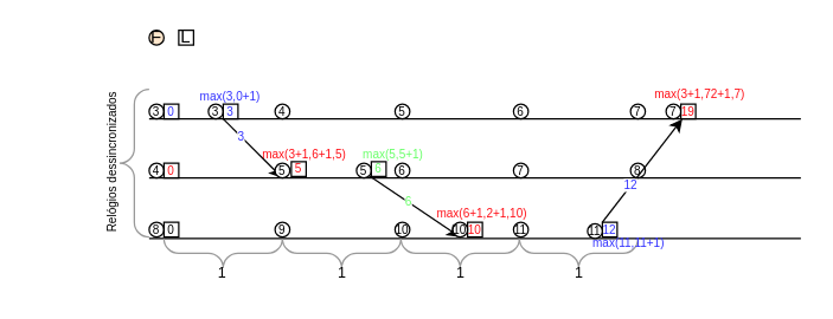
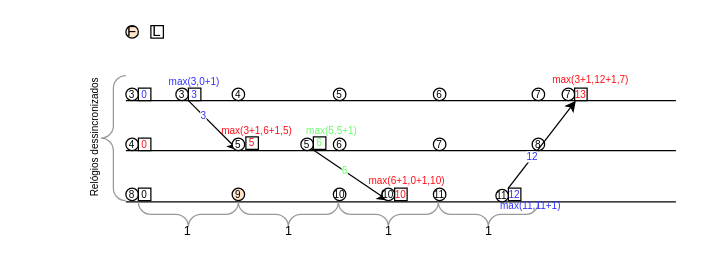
  <mxCell id="0" />
  <mxCell id="1" parent="0" />
  <mxCell id="2" value="" style="endArrow=none;html=1;fontSize=8;" edge="1" parent="1"><mxGeometry width="50" height="50" relative="1" as="geometry"><mxPoint x="100" y="80" as="sourcePoint" /><mxPoint x="540" y="80" as="targetPoint" /></mxGeometry></mxCell>
  <mxCell id="3" value="" style="endArrow=none;html=1;fontSize=8;" edge="1" parent="1"><mxGeometry width="50" height="50" relative="1" as="geometry"><mxPoint x="100" y="120" as="sourcePoint" /><mxPoint x="540" y="120" as="targetPoint" /></mxGeometry></mxCell>
  <mxCell id="4" value="" style="endArrow=none;html=1;fontSize=8;" edge="1" parent="1"><mxGeometry width="50" height="50" relative="1" as="geometry"><mxPoint x="100" y="161" as="sourcePoint" /><mxPoint x="540" y="161" as="targetPoint" /></mxGeometry></mxCell>
  <mxCell id="5" value="F" style="ellipse;whiteSpace=wrap;html=1;aspect=fixed;fillColor=#ffe6cc;" vertex="1" parent="1"><mxGeometry x="100" y="20" width="10" height="10" as="geometry" /></mxCell>
  <mxCell id="6" value="L" style="whiteSpace=wrap;html=1;aspect=fixed;" vertex="1" parent="1"><mxGeometry x="120" y="20" width="10" height="10" as="geometry" /></mxCell>
  <mxCell id="7" value="3" style="ellipse;whiteSpace=wrap;html=1;aspect=fixed;fontSize=8;" vertex="1" parent="1"><mxGeometry x="100" y="70" width="10" height="10" as="geometry" /></mxCell>
  <mxCell id="8" value="&lt;font color=&quot;#3333ff&quot; style=&quot;font-size: 8px;&quot;&gt;0&lt;/font&gt;" style="whiteSpace=wrap;html=1;aspect=fixed;fontSize=8;" vertex="1" parent="1"><mxGeometry x="110" y="70" width="10" height="10" as="geometry" /></mxCell>
  <mxCell id="9" value="" style="endArrow=classic;html=1;entryX=0.5;entryY=1;entryDx=0;entryDy=0;fontSize=8;" edge="1" parent="1" target="17"><mxGeometry width="50" height="50" relative="1" as="geometry"><mxPoint x="150" y="80" as="sourcePoint" /><mxPoint x="180" y="120" as="targetPoint" /></mxGeometry></mxCell>
  <mxCell id="10" value="&lt;font color=&quot;#3333ff&quot; style=&quot;font-size: 8px;&quot;&gt;3&lt;/font&gt;" style="edgeLabel;html=1;align=center;verticalAlign=middle;resizable=0;points=[];fontSize=8;fontColor=#FF0F17;" vertex="1" connectable="0" parent="9"><mxGeometry x="-0.437" relative="1" as="geometry"><mxPoint as="offset" /></mxGeometry></mxCell>
  <mxCell id="11" value="4" style="ellipse;whiteSpace=wrap;html=1;aspect=fixed;fontSize=8;" vertex="1" parent="1"><mxGeometry x="100" y="110" width="10" height="10" as="geometry" /></mxCell>
  <mxCell id="12" value="&lt;font color=&quot;#ff0f17&quot; style=&quot;font-size: 8px;&quot;&gt;0&lt;/font&gt;" style="whiteSpace=wrap;html=1;aspect=fixed;fontSize=8;" vertex="1" parent="1"><mxGeometry x="110" y="110" width="10" height="10" as="geometry" /></mxCell>
  <mxCell id="13" value="8" style="ellipse;whiteSpace=wrap;html=1;aspect=fixed;fontSize=8;" vertex="1" parent="1"><mxGeometry x="100" y="150" width="10" height="10" as="geometry" /></mxCell>
  <mxCell id="14" value="0" style="whiteSpace=wrap;html=1;aspect=fixed;fontSize=8;" vertex="1" parent="1"><mxGeometry x="110" y="150" width="10" height="10" as="geometry" /></mxCell>
  <mxCell id="15" value="" style="labelPosition=right;align=left;strokeWidth=1;shape=mxgraph.mockup.markup.curlyBrace;html=1;shadow=0;dashed=0;strokeColor=#999999;direction=north;fontSize=8;" vertex="1" parent="1"><mxGeometry x="80" y="60" width="20" height="100" as="geometry" /></mxCell>
  <mxCell id="16" value="Relógios dessincronizados" style="text;html=1;align=center;verticalAlign=middle;resizable=0;points=[];autosize=1;rotation=-90;fontSize=8;" vertex="1" parent="1"><mxGeometry x="20" y="100" width="110" height="20" as="geometry" /></mxCell>
  <mxCell id="17" value="5" style="ellipse;whiteSpace=wrap;html=1;aspect=fixed;fontSize=8;" vertex="1" parent="1"><mxGeometry x="185" y="110" width="10" height="10" as="geometry" /></mxCell>
  <mxCell id="18" value="5" style="whiteSpace=wrap;html=1;aspect=fixed;fontColor=#FF0F17;fontSize=8;" vertex="1" parent="1"><mxGeometry x="196" y="109" width="10" height="10" as="geometry" /></mxCell>
  <mxCell id="19" value="" style="verticalLabelPosition=bottom;shadow=0;dashed=0;align=center;html=1;verticalAlign=top;strokeWidth=1;shape=mxgraph.mockup.markup.curlyBrace;strokeColor=#999999;fontSize=8;rotation=-180;" vertex="1" parent="1"><mxGeometry x="110" y="161" width="80" height="20" as="geometry" /></mxCell>
  <mxCell id="20" value="1" style="text;html=1;align=center;verticalAlign=middle;resizable=0;points=[];autosize=1;fontSize=10;" vertex="1" parent="1"><mxGeometry x="139" y="174" width="20" height="20" as="geometry" /></mxCell>
  <mxCell id="21" value="&lt;font color=&quot;#3333ff&quot; style=&quot;font-size: 8px;&quot;&gt;max(3,0+1)&lt;/font&gt;" style="text;html=1;strokeColor=none;fillColor=none;align=center;verticalAlign=middle;whiteSpace=wrap;rounded=0;fontSize=8;" vertex="1" parent="1"><mxGeometry x="120" y="60" width="70" height="10" as="geometry" /></mxCell>
  <mxCell id="22" value="max(3+1,6+1,5)" style="text;html=1;strokeColor=none;fillColor=none;align=center;verticalAlign=middle;whiteSpace=wrap;rounded=0;fontSize=8;fontColor=#FF0F17;" vertex="1" parent="1"><mxGeometry x="170" y="99" width="70" height="10" as="geometry" /></mxCell>
  <mxCell id="23" value="" style="verticalLabelPosition=bottom;shadow=0;dashed=0;align=center;html=1;verticalAlign=top;strokeWidth=1;shape=mxgraph.mockup.markup.curlyBrace;strokeColor=#999999;fontSize=8;rotation=-180;" vertex="1" parent="1"><mxGeometry x="190" y="161" width="80" height="20" as="geometry" /></mxCell>
  <mxCell id="24" value="1" style="text;html=1;align=center;verticalAlign=middle;resizable=0;points=[];autosize=1;fontSize=10;" vertex="1" parent="1"><mxGeometry x="220" y="174" width="20" height="20" as="geometry" /></mxCell>
  <mxCell id="25" value="" style="verticalLabelPosition=bottom;shadow=0;dashed=0;align=center;html=1;verticalAlign=top;strokeWidth=1;shape=mxgraph.mockup.markup.curlyBrace;strokeColor=#999999;fontSize=8;rotation=-180;" vertex="1" parent="1"><mxGeometry x="270" y="161" width="80" height="20" as="geometry" /></mxCell>
  <mxCell id="26" value="1" style="text;html=1;align=center;verticalAlign=middle;resizable=0;points=[];autosize=1;fontSize=10;" vertex="1" parent="1"><mxGeometry x="300" y="174" width="20" height="20" as="geometry" /></mxCell>
  <mxCell id="27" value="" style="verticalLabelPosition=bottom;shadow=0;dashed=0;align=center;html=1;verticalAlign=top;strokeWidth=1;shape=mxgraph.mockup.markup.curlyBrace;strokeColor=#999999;fontSize=8;rotation=-180;" vertex="1" parent="1"><mxGeometry x="350" y="161" width="80" height="20" as="geometry" /></mxCell>
  <mxCell id="28" value="1" style="text;html=1;align=center;verticalAlign=middle;resizable=0;points=[];autosize=1;fontSize=10;" vertex="1" parent="1"><mxGeometry x="380" y="174" width="20" height="20" as="geometry" /></mxCell>
  <mxCell id="29" value="" style="endArrow=classic;html=1;fontSize=8;exitX=1;exitY=1;exitDx=0;exitDy=0;" edge="1" parent="1" source="42"><mxGeometry width="50" height="50" relative="1" as="geometry"><mxPoint x="233" y="120" as="sourcePoint" /><mxPoint x="310" y="160" as="targetPoint" /></mxGeometry></mxCell>
  <mxCell id="30" value="&lt;font color=&quot;#66ff66&quot;&gt;6&lt;/font&gt;" style="edgeLabel;html=1;align=center;verticalAlign=middle;resizable=0;points=[];fontSize=8;fontColor=#FF0F17;" vertex="1" connectable="0" parent="29"><mxGeometry x="-0.16" relative="1" as="geometry"><mxPoint as="offset" /></mxGeometry></mxCell>
  <mxCell id="31" value="10" style="ellipse;whiteSpace=wrap;html=1;aspect=fixed;fontSize=8;" vertex="1" parent="1"><mxGeometry x="266" y="150" width="10" height="10" as="geometry" /></mxCell>
  <mxCell id="32" value="&lt;font color=&quot;#ff0f17&quot; style=&quot;font-size: 8px&quot;&gt;10&lt;/font&gt;" style="whiteSpace=wrap;html=1;aspect=fixed;fontSize=8;" vertex="1" parent="1"><mxGeometry x="315" y="150" width="10" height="10" as="geometry" /></mxCell>
  <mxCell id="33" value="&lt;font style=&quot;font-size: 8px&quot; color=&quot;#3333ff&quot;&gt;12&lt;/font&gt;" style="whiteSpace=wrap;html=1;aspect=fixed;fontSize=8;" vertex="1" parent="1"><mxGeometry x="406" y="150" width="10" height="10" as="geometry" /></mxCell>
- <mxCell id="34" value="max(3+1,72+1,7)" style="text;html=1;strokeColor=none;fillColor=none;align=center;verticalAlign=middle;whiteSpace=wrap;rounded=0;fontSize=8;fontColor=#FF0F17;" vertex="1" parent="1"><mxGeometry x="436.5" y="60" width="70" height="5" as="geometry" /></mxCell>
+ <mxCell id="34" value="max(3+1,12+1,7)" style="text;html=1;strokeColor=none;fillColor=none;align=center;verticalAlign=middle;whiteSpace=wrap;rounded=0;fontSize=8;fontColor=#FF0F17;" vertex="1" parent="1"><mxGeometry x="436.5" y="60" width="70" height="5" as="geometry" /></mxCell>
  <mxCell id="35" value="&lt;font color=&quot;#3333ff&quot;&gt;max(11,11+1)&lt;/font&gt;" style="text;html=1;strokeColor=none;fillColor=none;align=center;verticalAlign=middle;whiteSpace=wrap;rounded=0;fontSize=8;fontColor=#FF0F17;" vertex="1" parent="1"><mxGeometry x="389" y="157" width="70" height="14" as="geometry" /></mxCell>
- <mxCell id="36" value="max(6+1,2+1,10)" style="text;html=1;strokeColor=none;fillColor=none;align=center;verticalAlign=middle;whiteSpace=wrap;rounded=0;fontSize=8;fontColor=#FF0F17;" vertex="1" parent="1"><mxGeometry x="290" y="139" width="70" height="10" as="geometry" /></mxCell>
- <mxCell id="37" value="9" style="ellipse;whiteSpace=wrap;html=1;aspect=fixed;fontSize=8;" vertex="1" parent="1"><mxGeometry x="185" y="150" width="10" height="10" as="geometry" /></mxCell>
+ <mxCell id="36" value="max(6+1,0+1,10)" style="text;html=1;strokeColor=none;fillColor=none;align=center;verticalAlign=middle;whiteSpace=wrap;rounded=0;fontSize=8;fontColor=#FF0F17;" vertex="1" parent="1"><mxGeometry x="290" y="139" width="70" height="10" as="geometry" /></mxCell>
+ <mxCell id="37" value="9" style="ellipse;whiteSpace=wrap;html=1;aspect=fixed;fontSize=8;fillColor=#ffe6cc;" vertex="1" parent="1"><mxGeometry x="185" y="150" width="10" height="10" as="geometry" /></mxCell>
  <mxCell id="38" value="5" style="ellipse;whiteSpace=wrap;html=1;aspect=fixed;fontSize=8;" vertex="1" parent="1"><mxGeometry x="266" y="70" width="10" height="10" as="geometry" /></mxCell>
  <mxCell id="39" value="4" style="ellipse;whiteSpace=wrap;html=1;aspect=fixed;fontSize=8;" vertex="1" parent="1"><mxGeometry x="185" y="70" width="10" height="10" as="geometry" /></mxCell>
  <mxCell id="40" value="3" style="ellipse;whiteSpace=wrap;html=1;aspect=fixed;fontSize=8;" vertex="1" parent="1"><mxGeometry x="140" y="70" width="10" height="10" as="geometry" /></mxCell>
  <mxCell id="41" value="&lt;font color=&quot;#3333ff&quot; style=&quot;font-size: 8px;&quot;&gt;3&lt;/font&gt;" style="whiteSpace=wrap;html=1;aspect=fixed;fontSize=8;" vertex="1" parent="1"><mxGeometry x="150" y="70" width="10" height="10" as="geometry" /></mxCell>
  <mxCell id="42" value="5" style="ellipse;whiteSpace=wrap;html=1;aspect=fixed;fontSize=8;" vertex="1" parent="1"><mxGeometry x="240" y="110" width="10" height="10" as="geometry" /></mxCell>
  <mxCell id="43" value="&lt;font color=&quot;#66ff66&quot;&gt;6&lt;/font&gt;" style="whiteSpace=wrap;html=1;aspect=fixed;fontColor=#FF0F17;fontSize=8;" vertex="1" parent="1"><mxGeometry x="250" y="109" width="10" height="10" as="geometry" /></mxCell>
  <mxCell id="44" value="&lt;font color=&quot;#66ff66&quot;&gt;max(5,5+1)&lt;/font&gt;" style="text;html=1;strokeColor=none;fillColor=none;align=center;verticalAlign=middle;whiteSpace=wrap;rounded=0;fontSize=8;fontColor=#FF0F17;" vertex="1" parent="1"><mxGeometry x="230" y="99" width="70" height="10" as="geometry" /></mxCell>
  <mxCell id="45" value="10" style="ellipse;whiteSpace=wrap;html=1;aspect=fixed;fontSize=8;" vertex="1" parent="1"><mxGeometry x="305" y="150" width="10" height="10" as="geometry" /></mxCell>
  <mxCell id="46" value="11" style="ellipse;whiteSpace=wrap;html=1;aspect=fixed;fontSize=8;" vertex="1" parent="1"><mxGeometry x="346" y="150" width="10" height="10" as="geometry" /></mxCell>
  <mxCell id="47" value="6" style="ellipse;whiteSpace=wrap;html=1;aspect=fixed;fontSize=8;" vertex="1" parent="1"><mxGeometry x="266" y="110" width="10" height="10" as="geometry" /></mxCell>
  <mxCell id="48" value="6" style="ellipse;whiteSpace=wrap;html=1;aspect=fixed;fontSize=8;" vertex="1" parent="1"><mxGeometry x="346" y="70" width="10" height="10" as="geometry" /></mxCell>
  <mxCell id="49" value="7" style="ellipse;whiteSpace=wrap;html=1;aspect=fixed;fontSize=8;" vertex="1" parent="1"><mxGeometry x="346" y="110" width="10" height="10" as="geometry" /></mxCell>
  <mxCell id="50" value="7" style="ellipse;whiteSpace=wrap;html=1;aspect=fixed;fontSize=8;" vertex="1" parent="1"><mxGeometry x="425" y="70" width="10" height="10" as="geometry" /></mxCell>
  <mxCell id="51" value="11" style="ellipse;whiteSpace=wrap;html=1;aspect=fixed;fontSize=8;" vertex="1" parent="1"><mxGeometry x="396" y="151" width="10" height="10" as="geometry" /></mxCell>
  <mxCell id="52" value="8" style="ellipse;whiteSpace=wrap;html=1;aspect=fixed;fontSize=8;" vertex="1" parent="1"><mxGeometry x="425" y="110" width="10" height="10" as="geometry" /></mxCell>
  <mxCell id="53" value="" style="endArrow=classic;html=1;fontSize=8;exitX=0;exitY=0;exitDx=0;exitDy=0;" edge="1" parent="1" source="33"><mxGeometry width="50" height="50" relative="1" as="geometry"><mxPoint x="416" y="161" as="sourcePoint" /><mxPoint x="460" y="80" as="targetPoint" /></mxGeometry></mxCell>
  <mxCell id="54" value="&lt;font color=&quot;#3333ff&quot;&gt;12&lt;/font&gt;" style="edgeLabel;html=1;align=center;verticalAlign=middle;resizable=0;points=[];fontSize=8;fontColor=#FF0F17;labelBackgroundColor=#ffffff;" vertex="1" connectable="0" parent="53"><mxGeometry x="-0.271" y="1" relative="1" as="geometry"><mxPoint as="offset" /></mxGeometry></mxCell>
  <mxCell id="55" value="7" style="ellipse;whiteSpace=wrap;html=1;aspect=fixed;fontSize=8;" vertex="1" parent="1"><mxGeometry x="449" y="70" width="10" height="10" as="geometry" /></mxCell>
- <mxCell id="56" value="19" style="whiteSpace=wrap;html=1;aspect=fixed;fontColor=#FF0F17;fontSize=8;" vertex="1" parent="1"><mxGeometry x="459" y="70" width="10" height="10" as="geometry" /></mxCell>
+ <mxCell id="56" value="13" style="whiteSpace=wrap;html=1;aspect=fixed;fontColor=#FF0F17;fontSize=8;" vertex="1" parent="1"><mxGeometry x="459" y="70" width="10" height="10" as="geometry" /></mxCell>
